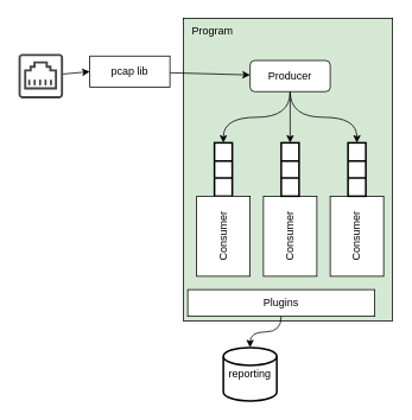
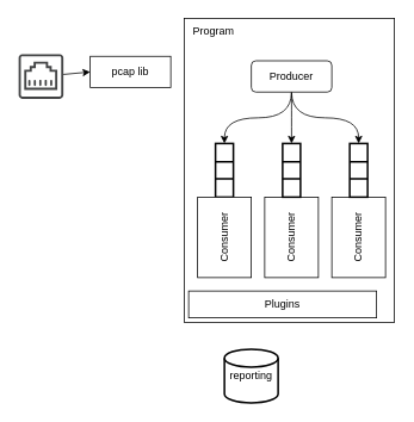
  <mxCell id="0" />
  <mxCell id="1" parent="0" />
- <mxCell id="2" value="Program" style="rounded=0;whiteSpace=wrap;html=1;align=left;verticalAlign=top;spacingLeft=8;fillColor=#d5e8d4;" vertex="1" parent="1"><mxGeometry x="205" y="20" width="235" height="340" as="geometry" /></mxCell>
+ <mxCell id="2" value="Program" style="rounded=0;whiteSpace=wrap;html=1;align=left;verticalAlign=top;spacingLeft=8;" vertex="1" parent="1"><mxGeometry x="205" y="20" width="235" height="340" as="geometry" /></mxCell>
  <mxCell id="3" value="" style="sketch=0;pointerEvents=1;shadow=0;dashed=0;html=1;strokeColor=none;fillColor=#434445;aspect=fixed;labelPosition=center;verticalLabelPosition=bottom;verticalAlign=top;align=center;outlineConnect=0;shape=mxgraph.vvd.ethernet_port;rotation=-180;" vertex="1" parent="1"><mxGeometry x="20" y="60" width="50" height="50" as="geometry" /></mxCell>
  <mxCell id="4" style="edgeStyle=none;html=1;entryX=0;entryY=0.5;entryDx=0;entryDy=0;" edge="1" parent="1" source="3" target="6"><mxGeometry relative="1" as="geometry" /></mxCell>
- <mxCell id="5" value="" style="edgeStyle=none;html=1;" edge="1" parent="1" source="6" target="10"><mxGeometry relative="1" as="geometry" /></mxCell>
  <mxCell id="6" value="pcap lib" style="rounded=0;whiteSpace=wrap;html=1;" vertex="1" parent="1"><mxGeometry x="100" y="62.5" width="90" height="35" as="geometry" /></mxCell>
  <mxCell id="7" style="edgeStyle=orthogonalEdgeStyle;html=1;exitX=0.5;exitY=1;exitDx=0;exitDy=0;entryX=0.5;entryY=0;entryDx=0;entryDy=0;fontSize=12;curved=1;" edge="1" parent="1" source="10" target="11"><mxGeometry relative="1" as="geometry" /></mxCell>
  <mxCell id="8" style="edgeStyle=orthogonalEdgeStyle;curved=1;html=1;exitX=0.5;exitY=1;exitDx=0;exitDy=0;entryX=0.5;entryY=0;entryDx=0;entryDy=0;fontSize=12;" edge="1" parent="1" source="10" target="14"><mxGeometry relative="1" as="geometry" /></mxCell>
  <mxCell id="9" style="edgeStyle=orthogonalEdgeStyle;curved=1;html=1;exitX=0.5;exitY=1;exitDx=0;exitDy=0;entryX=0.5;entryY=0;entryDx=0;entryDy=0;fontSize=12;" edge="1" parent="1" source="10" target="16"><mxGeometry relative="1" as="geometry" /></mxCell>
  <mxCell id="10" value="Producer" style="whiteSpace=wrap;html=1;rounded=1;" vertex="1" parent="1"><mxGeometry x="280" y="67.5" width="90" height="35" as="geometry" /></mxCell>
  <mxCell id="11" value="" style="strokeWidth=2;html=1;shape=mxgraph.lean_mapping.buffer_or_safety_stock;" vertex="1" parent="1"><mxGeometry x="240" y="160" width="20" height="60" as="geometry" /></mxCell>
  <mxCell id="12" value="Consumer" style="rounded=0;whiteSpace=wrap;html=1;direction=east;horizontal=0;fontSize=12;" vertex="1" parent="1"><mxGeometry x="220" y="220" width="60" height="90" as="geometry" /></mxCell>
  <mxCell id="13" value="Consumer" style="rounded=0;whiteSpace=wrap;html=1;direction=east;horizontal=0;fontSize=12;" vertex="1" parent="1"><mxGeometry x="295" y="220" width="60" height="90" as="geometry" /></mxCell>
  <mxCell id="14" value="" style="strokeWidth=2;html=1;shape=mxgraph.lean_mapping.buffer_or_safety_stock;" vertex="1" parent="1"><mxGeometry x="315" y="160" width="20" height="60" as="geometry" /></mxCell>
  <mxCell id="15" value="Consumer" style="rounded=0;whiteSpace=wrap;html=1;direction=east;horizontal=0;fontSize=12;" vertex="1" parent="1"><mxGeometry x="370" y="220" width="60" height="90" as="geometry" /></mxCell>
  <mxCell id="16" value="" style="strokeWidth=2;html=1;shape=mxgraph.lean_mapping.buffer_or_safety_stock;" vertex="1" parent="1"><mxGeometry x="390" y="160" width="20" height="60" as="geometry" /></mxCell>
- <mxCell id="17" style="edgeStyle=orthogonalEdgeStyle;curved=1;html=1;exitX=0.5;exitY=1;exitDx=0;exitDy=0;fontSize=12;entryX=0.5;entryY=0;entryDx=0;entryDy=0;entryPerimeter=0;" edge="1" parent="1" source="18" target="19"><mxGeometry relative="1" as="geometry"><mxPoint x="325" y="420" as="targetPoint" /></mxGeometry></mxCell>
  <mxCell id="18" value="Plugins" style="rounded=0;whiteSpace=wrap;html=1;fontSize=12;" vertex="1" parent="1"><mxGeometry x="210" y="325" width="210" height="30" as="geometry" /></mxCell>
  <mxCell id="19" value="reporting" style="strokeWidth=2;html=1;shape=mxgraph.flowchart.database;whiteSpace=wrap;fontSize=12;" vertex="1" parent="1"><mxGeometry x="250" y="390" width="60" height="60" as="geometry" /></mxCell>
